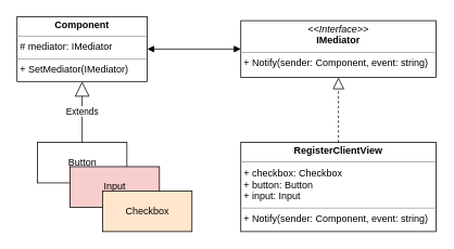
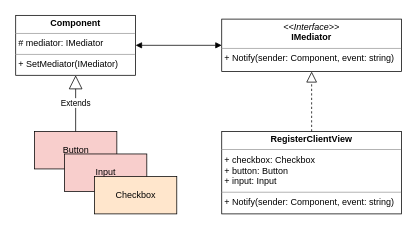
  <mxCell id="0" />
  <mxCell id="1" parent="0" />
  <mxCell id="2" value="&lt;p style=&quot;margin:0px;margin-top:4px;text-align:center;&quot;&gt;&lt;i&gt;&amp;lt;&amp;lt;Interface&amp;gt;&amp;gt;&lt;/i&gt;&lt;br&gt;&lt;b&gt;IMediator&lt;/b&gt;&lt;/p&gt;&lt;hr size=&quot;1&quot;&gt;&lt;p style=&quot;margin:0px;margin-left:4px;&quot;&gt;&lt;/p&gt;&lt;p style=&quot;margin:0px;margin-left:4px;&quot;&gt;+ Notify(sender: Component, event: string)&lt;br&gt;&lt;/p&gt;" style="verticalAlign=top;align=left;overflow=fill;fontSize=12;fontFamily=Helvetica;html=1;" vertex="1" parent="1"><mxGeometry x="295" y="25" width="240" height="70" as="geometry" /></mxCell>
  <mxCell id="3" value="&lt;p style=&quot;margin:0px;margin-top:4px;text-align:center;&quot;&gt;&lt;b&gt;RegisterClientView&lt;/b&gt;&lt;/p&gt;&lt;hr size=&quot;1&quot;&gt;&lt;p style=&quot;margin:0px;margin-left:4px;&quot;&gt;+ checkbox: Checkbox&lt;/p&gt;&lt;p style=&quot;margin:0px;margin-left:4px;&quot;&gt;+ button: Button&lt;/p&gt;&lt;p style=&quot;margin:0px;margin-left:4px;&quot;&gt;+ input: Input&lt;/p&gt;&lt;hr size=&quot;1&quot;&gt;&lt;p style=&quot;margin:0px;margin-left:4px;&quot;&gt;+ Notify(sender: Component, event: string)&lt;br&gt;&lt;/p&gt;" style="verticalAlign=top;align=left;overflow=fill;fontSize=12;fontFamily=Helvetica;html=1;" vertex="1" parent="1"><mxGeometry x="295" y="175" width="240" height="110" as="geometry" /></mxCell>
  <mxCell id="4" value="&lt;p style=&quot;margin:0px;margin-top:4px;text-align:center;&quot;&gt;&lt;b&gt;Component&lt;/b&gt;&lt;/p&gt;&lt;hr size=&quot;1&quot;&gt;&lt;p style=&quot;margin:0px;margin-left:4px;&quot;&gt;# mediator: IMediator&lt;/p&gt;&lt;hr size=&quot;1&quot;&gt;&lt;p style=&quot;margin:0px;margin-left:4px;&quot;&gt;+ SetMediator(IMediator)&lt;/p&gt;" style="verticalAlign=top;align=left;overflow=fill;fontSize=12;fontFamily=Helvetica;html=1;" vertex="1" parent="1"><mxGeometry x="20" y="20" width="160" height="80" as="geometry" /></mxCell>
- <mxCell id="5" value="Button" style="html=1;" vertex="1" parent="1"><mxGeometry x="45" y="175" width="110" height="50" as="geometry" /></mxCell>
+ <mxCell id="5" value="Button" style="html=1;fillColor=#f8cecc;" vertex="1" parent="1"><mxGeometry x="45" y="175" width="110" height="50" as="geometry" /></mxCell>
  <mxCell id="6" value="Input&lt;br&gt;" style="html=1;fillColor=#f8cecc;" vertex="1" parent="1"><mxGeometry x="85" y="205" width="110" height="50" as="geometry" /></mxCell>
  <mxCell id="7" value="Checkbox" style="html=1;fillColor=#ffe6cc;" vertex="1" parent="1"><mxGeometry x="125" y="235" width="110" height="50" as="geometry" /></mxCell>
  <mxCell id="8" value="Extends" style="endArrow=block;endSize=16;endFill=0;html=1;rounded=0;entryX=0.5;entryY=1;entryDx=0;entryDy=0;exitX=0.5;exitY=0;exitDx=0;exitDy=0;" edge="1" parent="1" source="5" target="4"><mxGeometry width="160" relative="1" as="geometry"><mxPoint x="125" y="255" as="sourcePoint" /><mxPoint x="285" y="255" as="targetPoint" /></mxGeometry></mxCell>
  <mxCell id="9" value="" style="endArrow=block;dashed=1;endFill=0;endSize=12;html=1;rounded=0;entryX=0.5;entryY=1;entryDx=0;entryDy=0;exitX=0.5;exitY=0;exitDx=0;exitDy=0;" edge="1" parent="1" source="3" target="2"><mxGeometry width="160" relative="1" as="geometry"><mxPoint x="125" y="255" as="sourcePoint" /><mxPoint x="285" y="255" as="targetPoint" /></mxGeometry></mxCell>
  <mxCell id="10" value="" style="endArrow=block;startArrow=block;endFill=1;startFill=1;html=1;rounded=0;entryX=0;entryY=0.5;entryDx=0;entryDy=0;" edge="1" parent="1" source="4" target="2"><mxGeometry width="160" relative="1" as="geometry"><mxPoint x="125" y="255" as="sourcePoint" /><mxPoint x="285" y="255" as="targetPoint" /></mxGeometry></mxCell>
